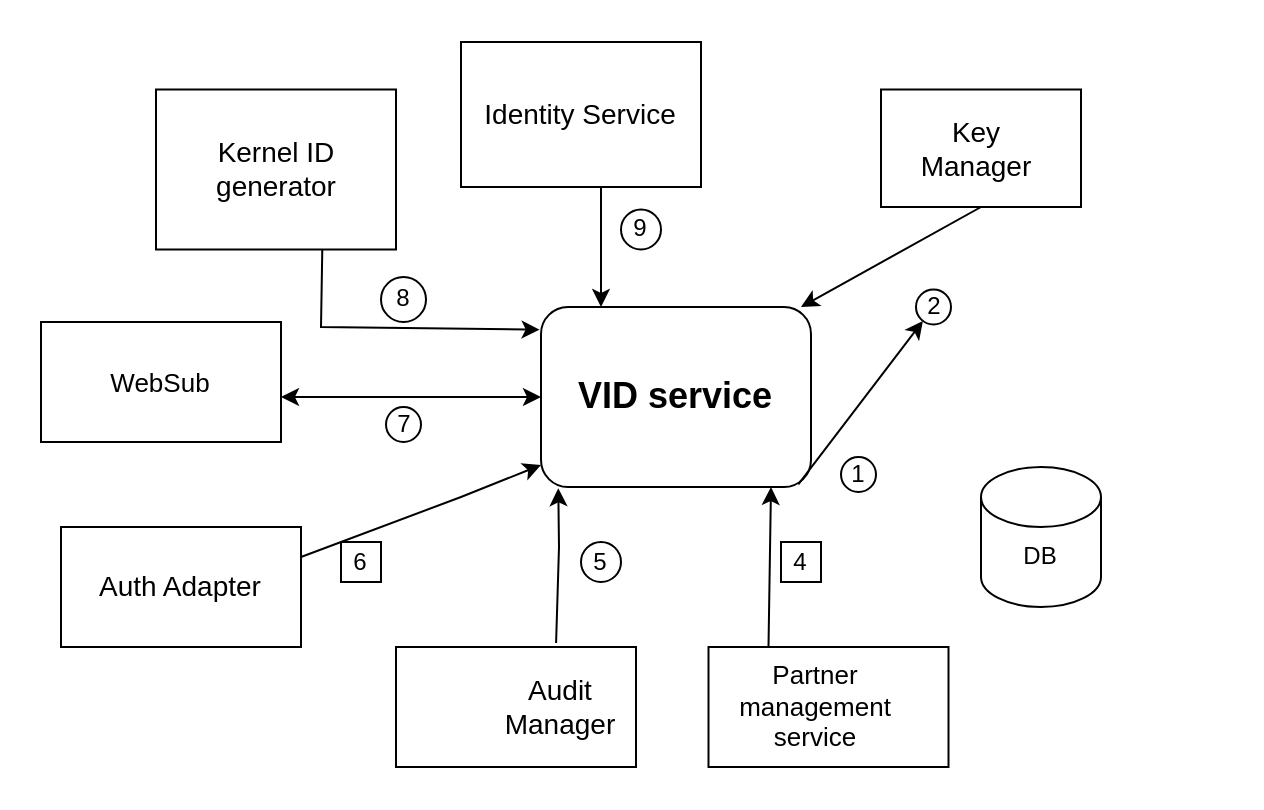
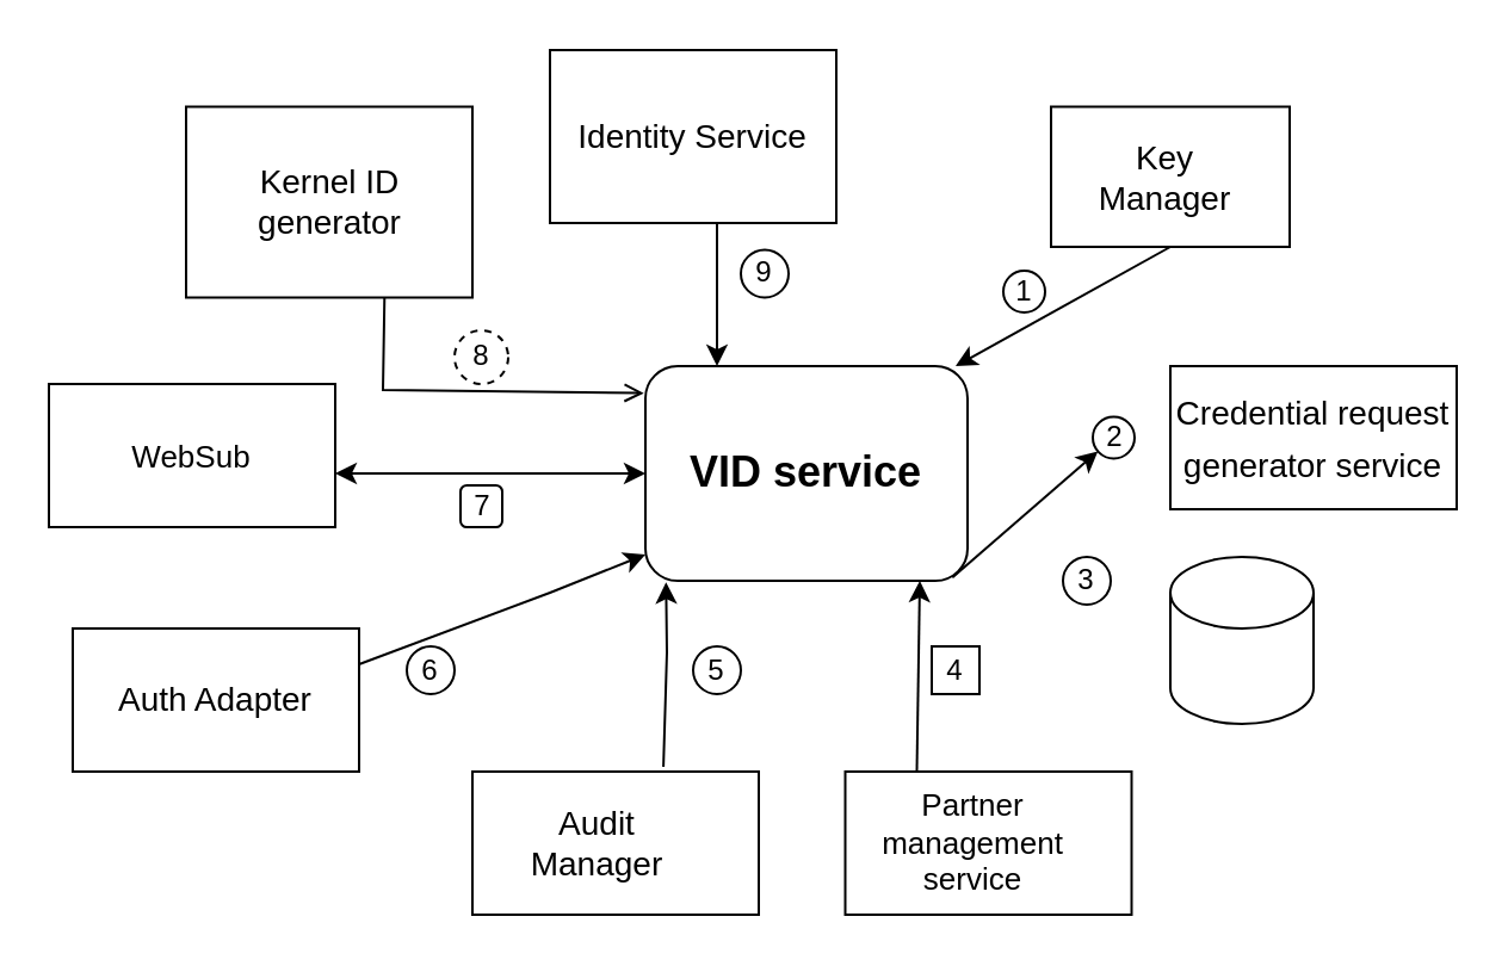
  <mxCell id="0" />
  <mxCell id="1" parent="0" />
  <mxCell id="2" value="&lt;b&gt;&lt;font style=&quot;font-size: 18px&quot;&gt;VID service&lt;/font&gt;&lt;/b&gt;" style="rounded=1;whiteSpace=wrap;html=1;" vertex="1" parent="1"><mxGeometry x="270" y="153" width="135" height="90" as="geometry" /></mxCell>
  <mxCell id="3" value="&lt;span style=&quot;color: rgba(0 , 0 , 0 , 0) ; font-family: monospace ; font-size: 0px&quot;&gt;%3CmxGraphModel%3E%3Croot%3E%3CmxCell%20id%3D%220%22%2F%3E%3CmxCell%20id%3D%221%22%20parent%3D%220%22%2F%3E%3CmxCell%20id%3D%222%22%20value%3D%22Partner%20Management%20Service%22%20style%3D%22rounded%3D0%3BwhiteSpace%3Dwrap%3Bhtml%3D1%3B%22%20vertex%3D%221%22%20parent%3D%221%22%3E%3CmxGeometry%20x%3D%22590%22%20y%3D%22315%22%20width%3D%22120%22%20height%3D%2260%22%20as%3D%22geometry%22%2F%3E%3C%2FmxCell%3E%3C%2Froot%3E%3C%2FmxGraphModel%3E&lt;/span&gt;" style="rounded=0;whiteSpace=wrap;html=1;" vertex="1" parent="1"><mxGeometry x="353.75" y="323" width="120" height="60" as="geometry" /></mxCell>
  <mxCell id="4" value="&lt;font style=&quot;font-size: 13px&quot;&gt;WebSub&lt;/font&gt;" style="rounded=0;whiteSpace=wrap;html=1;" vertex="1" parent="1"><mxGeometry x="20" y="160.5" width="120" height="60" as="geometry" /></mxCell>
  <mxCell id="5" value="&lt;font style=&quot;font-size: 14px&quot;&gt;Auth Adapter&lt;/font&gt;" style="rounded=0;whiteSpace=wrap;html=1;" vertex="1" parent="1"><mxGeometry x="30" y="263" width="120" height="60" as="geometry" /></mxCell>
  <mxCell id="6" value="" style="rounded=0;whiteSpace=wrap;html=1;" vertex="1" parent="1"><mxGeometry x="197.5" y="323" width="120" height="60" as="geometry" /></mxCell>
  <mxCell id="7" value="" style="rounded=0;whiteSpace=wrap;html=1;" vertex="1" parent="1"><mxGeometry x="440" y="44.25" width="100" height="58.75" as="geometry" /></mxCell>
  <mxCell id="8" value="&lt;font style=&quot;font-size: 14px&quot;&gt;Key Manager&lt;/font&gt;" style="text;html=1;strokeColor=none;fillColor=none;align=center;verticalAlign=middle;whiteSpace=wrap;rounded=0;" vertex="1" parent="1"><mxGeometry x="457.5" y="59.25" width="60" height="30" as="geometry" /></mxCell>
  <mxCell id="9" value="" style="shape=cylinder3;whiteSpace=wrap;html=1;boundedLbl=1;backgroundOutline=1;size=15;" vertex="1" parent="1"><mxGeometry x="490" y="233" width="60" height="70" as="geometry" /></mxCell>
- <mxCell id="10" value="DB" style="text;html=1;strokeColor=none;fillColor=none;align=center;verticalAlign=middle;whiteSpace=wrap;rounded=0;" vertex="1" parent="1"><mxGeometry x="490" y="253" width="60" height="50" as="geometry" /></mxCell>
  <mxCell id="11" value="&lt;font style=&quot;font-size: 13px&quot;&gt;Partner management service&lt;/font&gt;" style="text;html=1;strokeColor=none;fillColor=none;align=center;verticalAlign=middle;whiteSpace=wrap;rounded=0;" vertex="1" parent="1"><mxGeometry x="370" y="343" width="75" height="20" as="geometry" /></mxCell>
- <mxCell id="12" value="&lt;font style=&quot;font-size: 14px&quot;&gt;Audit Manager&lt;/font&gt;" style="text;html=1;strokeColor=none;fillColor=none;align=center;verticalAlign=middle;whiteSpace=wrap;rounded=0;" vertex="1" parent="1"><mxGeometry x="250" y="338" width="60" height="30" as="geometry" /></mxCell>
+ <mxCell id="12" value="&lt;font style=&quot;font-size: 14px&quot;&gt;Audit Manager&lt;/font&gt;" style="text;html=1;strokeColor=none;fillColor=none;align=center;verticalAlign=middle;whiteSpace=wrap;rounded=0;" vertex="1" parent="1"><mxGeometry x="220" y="338" width="60" height="30" as="geometry" /></mxCell>
  <mxCell id="13" value="&lt;font style=&quot;font-size: 14px&quot;&gt;Identity Service&lt;/font&gt;" style="rounded=0;whiteSpace=wrap;html=1;" vertex="1" parent="1"><mxGeometry x="230" y="20.5" width="120" height="72.5" as="geometry" /></mxCell>
- <mxCell id="14" value="1" style="ellipse;whiteSpace=wrap;html=1;aspect=fixed;" vertex="1" parent="1"><mxGeometry x="420" y="228" width="17.5" height="17.5" as="geometry" /></mxCell>
- <mxCell id="15" value="2" style="ellipse;whiteSpace=wrap;html=1;aspect=fixed;" vertex="1" parent="1"><mxGeometry x="457.5" y="144.25" width="17.5" height="17.5" as="geometry" /></mxCell>
- <mxCell id="17" value="6" style="whiteSpace=wrap;html=1;aspect=fixed;rounded=0;" vertex="1" parent="1"><mxGeometry x="170" y="270.5" width="20" height="20" as="geometry" /></mxCell>
- <mxCell id="18" value="8" style="ellipse;whiteSpace=wrap;html=1;aspect=fixed;" vertex="1" parent="1"><mxGeometry x="190" y="138" width="22.5" height="22.5" as="geometry" /></mxCell>
+ <mxCell id="14" value="1" style="ellipse;whiteSpace=wrap;html=1;aspect=fixed;" vertex="1" parent="1"><mxGeometry x="420" y="113" width="17.5" height="17.5" as="geometry" /></mxCell>
+ <mxCell id="15" value="2" style="ellipse;whiteSpace=wrap;html=1;aspect=fixed;" vertex="1" parent="1"><mxGeometry x="457.5" y="174.25" width="17.5" height="17.5" as="geometry" /></mxCell>
+ <mxCell id="16" value="3" style="ellipse;whiteSpace=wrap;html=1;aspect=fixed;" vertex="1" parent="1"><mxGeometry x="445" y="233" width="20" height="20" as="geometry" /></mxCell>
+ <mxCell id="17" value="6" style="ellipse;whiteSpace=wrap;html=1;aspect=fixed;" vertex="1" parent="1"><mxGeometry x="170" y="270.5" width="20" height="20" as="geometry" /></mxCell>
+ <mxCell id="18" value="8" style="ellipse;whiteSpace=wrap;html=1;aspect=fixed;dashed=1;" vertex="1" parent="1"><mxGeometry x="190" y="138" width="22.5" height="22.5" as="geometry" /></mxCell>
  <mxCell id="19" value="9" style="ellipse;whiteSpace=wrap;html=1;aspect=fixed;" vertex="1" parent="1"><mxGeometry x="310" y="104.25" width="20" height="20" as="geometry" /></mxCell>
+ <mxCell id="20" value="&lt;font style=&quot;font-size: 14px&quot;&gt;Credential request generator service&lt;/font&gt;" style="rounded=0;whiteSpace=wrap;html=1;fontSize=18;" vertex="1" parent="1"><mxGeometry x="490" y="153" width="120" height="60" as="geometry" /></mxCell>
  <mxCell id="21" value="" style="endArrow=classic;startArrow=classic;html=1;rounded=0;fontSize=14;entryX=0;entryY=0.5;entryDx=0;entryDy=0;" edge="1" parent="1" target="2"><mxGeometry width="50" height="50" relative="1" as="geometry"><mxPoint x="140" y="198" as="sourcePoint" /><mxPoint x="260" y="198" as="targetPoint" /><Array as="points" /></mxGeometry></mxCell>
  <mxCell id="22" value="" style="endArrow=classic;html=1;rounded=0;fontSize=14;exitX=0.953;exitY=0.985;exitDx=0;exitDy=0;exitPerimeter=0;" edge="1" parent="1" source="2" target="15"><mxGeometry width="50" height="50" relative="1" as="geometry"><mxPoint x="400" y="243" as="sourcePoint" /><mxPoint x="280" y="143" as="targetPoint" /></mxGeometry></mxCell>
  <mxCell id="23" value="" style="endArrow=classic;html=1;rounded=0;fontSize=14;exitX=0.667;exitY=-0.033;exitDx=0;exitDy=0;exitPerimeter=0;entryX=0.064;entryY=1.007;entryDx=0;entryDy=0;entryPerimeter=0;" edge="1" parent="1" source="6" target="2"><mxGeometry width="50" height="50" relative="1" as="geometry"><mxPoint x="230" y="193" as="sourcePoint" /><mxPoint x="280" y="253" as="targetPoint" /><Array as="points"><mxPoint x="279" y="273" /></Array></mxGeometry></mxCell>
  <mxCell id="24" value="" style="endArrow=classic;html=1;rounded=0;fontSize=14;exitX=0.25;exitY=0;exitDx=0;exitDy=0;" edge="1" parent="1" source="3"><mxGeometry width="50" height="50" relative="1" as="geometry"><mxPoint x="230" y="193" as="sourcePoint" /><mxPoint x="385" y="243" as="targetPoint" /></mxGeometry></mxCell>
- <mxCell id="25" value="" style="endArrow=classic;html=1;rounded=0;fontSize=14;entryX=-0.005;entryY=0.126;entryDx=0;entryDy=0;entryPerimeter=0;exitX=0.693;exitY=0.99;exitDx=0;exitDy=0;exitPerimeter=0;" edge="1" parent="1" source="29" target="2"><mxGeometry width="50" height="50" relative="1" as="geometry"><mxPoint x="160" y="113" as="sourcePoint" /><mxPoint x="280" y="143" as="targetPoint" /><Array as="points"><mxPoint x="160" y="163" /></Array></mxGeometry></mxCell>
+ <mxCell id="25" value="" style="endArrow=open;html=1;rounded=0;fontSize=14;entryX=-0.005;entryY=0.126;entryDx=0;entryDy=0;entryPerimeter=0;exitX=0.693;exitY=0.99;exitDx=0;exitDy=0;exitPerimeter=0;" edge="1" parent="1" source="29" target="2"><mxGeometry width="50" height="50" relative="1" as="geometry"><mxPoint x="160" y="113" as="sourcePoint" /><mxPoint x="280" y="143" as="targetPoint" /><Array as="points"><mxPoint x="160" y="163" /></Array></mxGeometry></mxCell>
  <mxCell id="26" value="" style="endArrow=classic;html=1;rounded=0;fontSize=14;" edge="1" parent="1"><mxGeometry width="50" height="50" relative="1" as="geometry"><mxPoint x="300" y="93" as="sourcePoint" /><mxPoint x="300" y="153" as="targetPoint" /></mxGeometry></mxCell>
  <mxCell id="27" value="" style="endArrow=classic;html=1;rounded=0;fontSize=14;exitX=0.5;exitY=1;exitDx=0;exitDy=0;" edge="1" parent="1" source="7"><mxGeometry width="50" height="50" relative="1" as="geometry"><mxPoint x="230" y="193" as="sourcePoint" /><mxPoint x="400" y="153" as="targetPoint" /></mxGeometry></mxCell>
  <mxCell id="28" value="" style="endArrow=classic;html=1;rounded=0;fontSize=13;exitX=1;exitY=0.25;exitDx=0;exitDy=0;" edge="1" parent="1" source="5"><mxGeometry width="50" height="50" relative="1" as="geometry"><mxPoint x="210" y="263" as="sourcePoint" /><mxPoint x="270" y="232" as="targetPoint" /><Array as="points"><mxPoint x="230" y="248" /></Array></mxGeometry></mxCell>
  <mxCell id="29" value="Kernel ID generator" style="rounded=0;whiteSpace=wrap;html=1;fontSize=14;" vertex="1" parent="1"><mxGeometry x="77.5" y="44.25" width="120" height="80" as="geometry" /></mxCell>
  <mxCell id="30" value="4" style="whiteSpace=wrap;html=1;aspect=fixed;rounded=0;" vertex="1" parent="1"><mxGeometry x="390" y="270.5" width="20" height="20" as="geometry" /></mxCell>
  <mxCell id="31" value="5" style="ellipse;whiteSpace=wrap;html=1;aspect=fixed;" vertex="1" parent="1"><mxGeometry x="290" y="270.5" width="20" height="20" as="geometry" /></mxCell>
- <mxCell id="32" value="7" style="ellipse;whiteSpace=wrap;html=1;aspect=fixed;" vertex="1" parent="1"><mxGeometry x="192.5" y="203" width="17.5" height="17.5" as="geometry" /></mxCell>
+ <mxCell id="32" value="7" style="whiteSpace=wrap;html=1;aspect=fixed;rounded=1;" vertex="1" parent="1"><mxGeometry x="192.5" y="203" width="17.5" height="17.5" as="geometry" /></mxCell>
